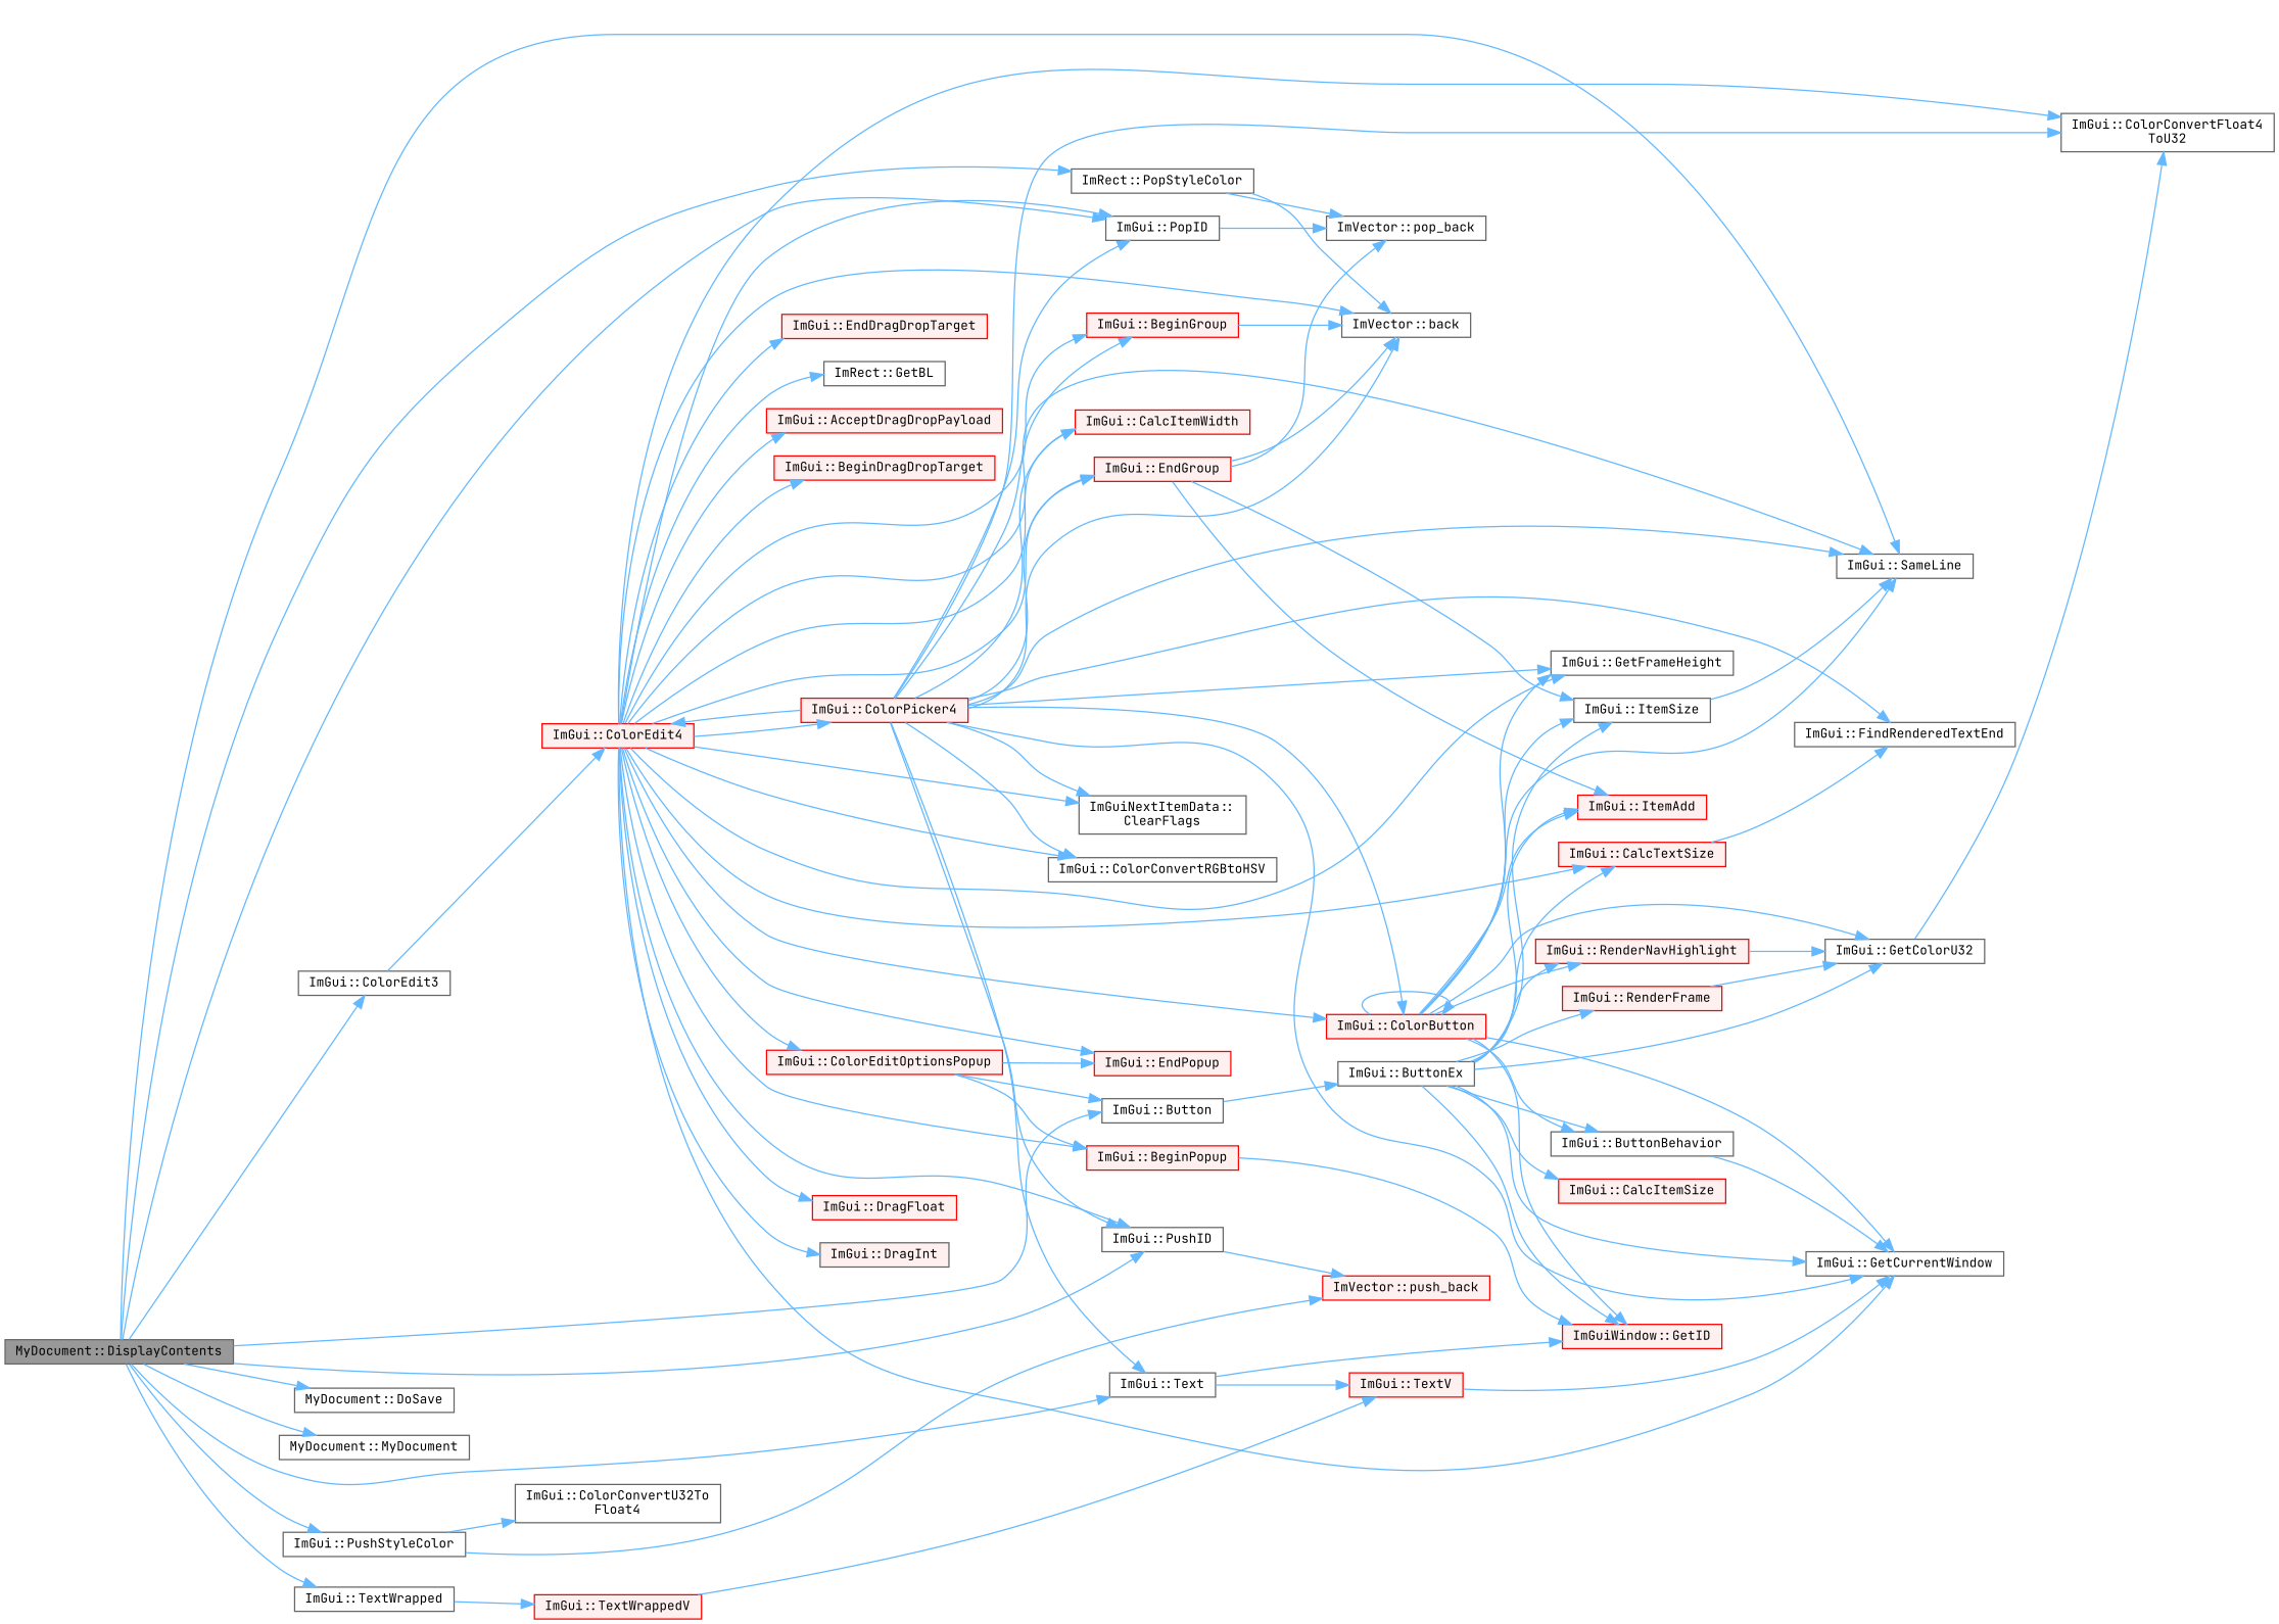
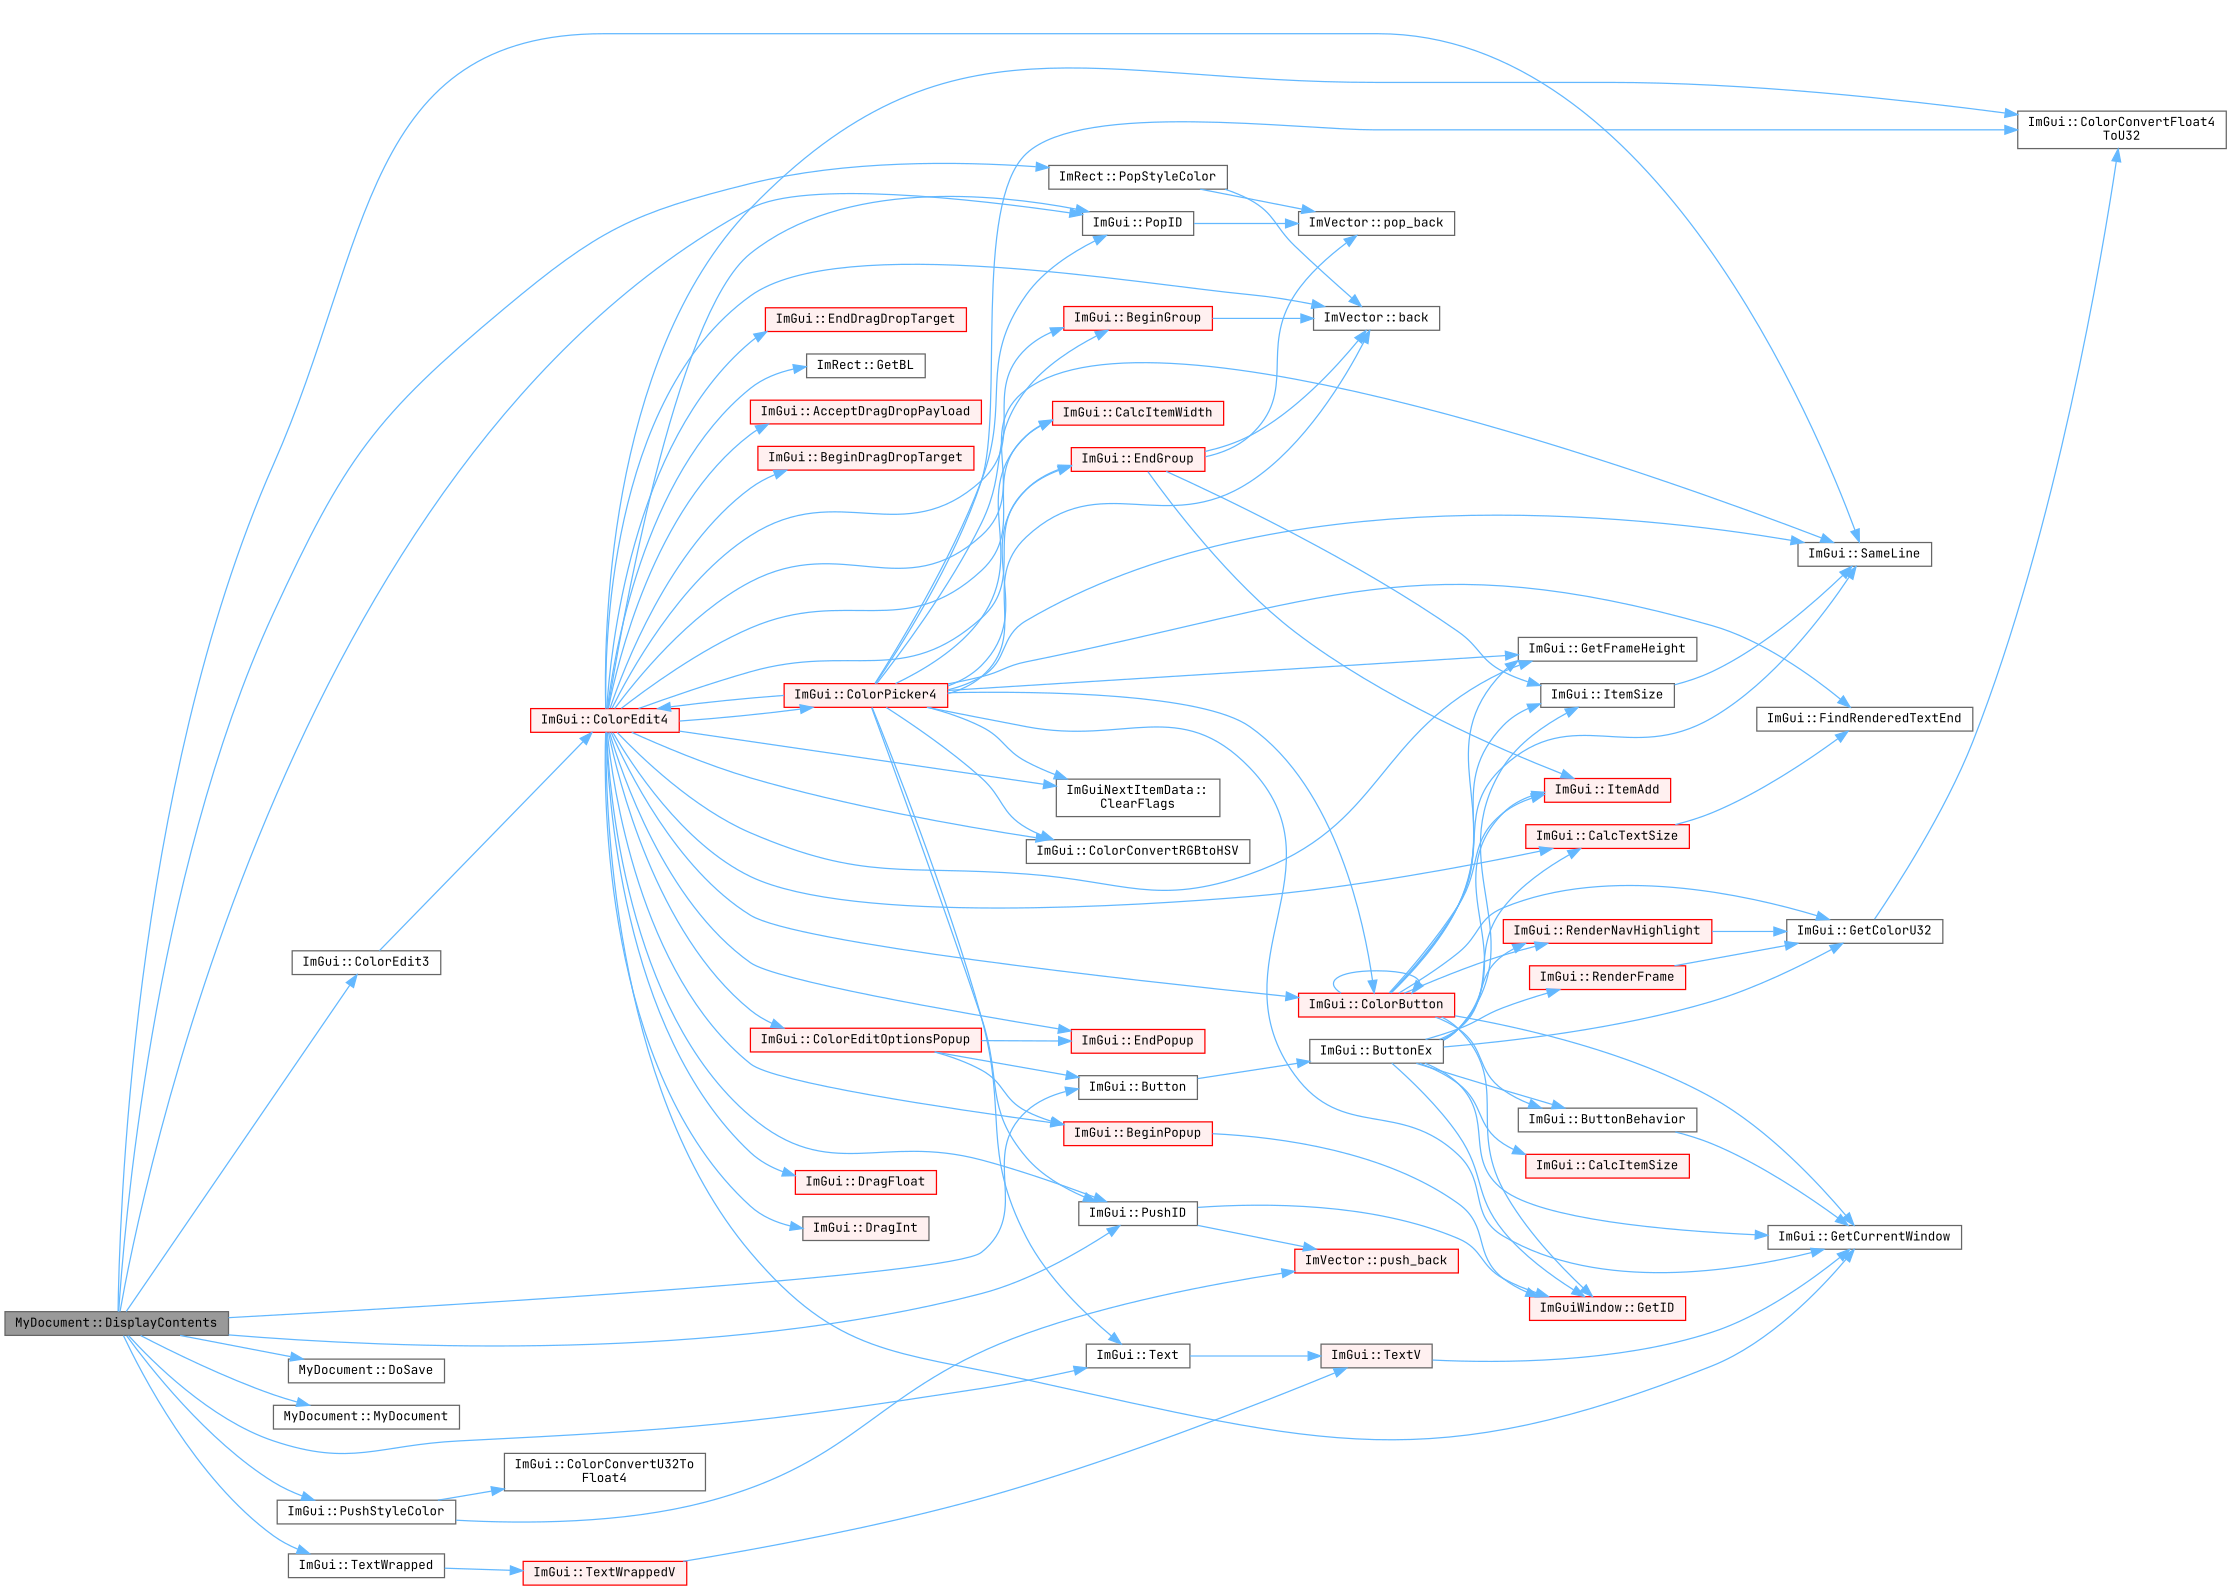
  digraph {
    fontname="JetBrains Mono"
    rankdir=LR
    node [color=grey40 fillcolor=white fontname="JetBrains Mono" fontsize=10 shape=box style=filled]
    edge [color=steelblue1 fontname="JetBrains Mono" fontsize=10 labelfontname=Helvetica labelfontsize=10 style=solid]
    n1 [color=gray40 fillcolor=grey60 fontcolor=black height=0.2 label="MyDocument::DisplayContents" width=0.4]
    n2 [height=0.2 label="ImGui::Button" width=0.4]
    n3 [height=0.2 label="ImGui::SameLine" width=0.4]
    n4 [height=0.2 label="ImGui::ColorEdit3" width=0.4]
    n5 [height=0.2 label="ImGui::PopID" width=0.4]
    n6 [height=0.2 label="ImGui::PushID" width=0.4]
    n7 [height=0.2 label="ImGui::Text" width=0.4]
    n8 [height=0.2 label="MyDocument::DoSave" width=0.4]
    n9 [height=0.2 label="MyDocument::MyDocument" width=0.4]
    n10 [height=0.2 label="ImRect::PopStyleColor" width=0.4]
    n11 [height=0.2 label="ImGui::PushStyleColor" width=0.4]
    n12 [height=0.2 label="ImGui::TextWrapped" width=0.4]
    n13 [height=0.2 label="ImGui::ButtonEx" width=0.4]
    n14 [color=red fillcolor="#FFF0F0" height=0.2 label="ImGui::ColorEdit4" width=0.4]
    n15 [height=0.2 label="ImVector::pop_back" width=0.4]
    n16 [color=red fillcolor="#FFF0F0" height=0.2 label="ImGuiWindow::GetID" width=0.4]
    n17 [color=red fillcolor="#FFF0F0" height=0.2 label="ImVector::push_back" width=0.4]
-   n18 [color=red fillcolor="#FFF0F0" height=0.2 label="ImGui::TextV" width=0.4]
+   n18 [fillcolor="#FFF0F0" height=0.2 label="ImGui::TextV" width=0.4]
    n19 [height=0.2 label="ImVector::back" width=0.4]
    n20 [height=0.2 label="ImGui::ColorConvertU32To\lFloat4" width=0.4]
    n21 [color=red fillcolor="#FFF0F0" height=0.2 label="ImGui::TextWrappedV" width=0.4]
    n22 [height=0.2 label="ImGui::ButtonBehavior" width=0.4]
    n23 [height=0.2 label="ImGui::GetCurrentWindow" width=0.4]
    n24 [color=red fillcolor="#FFF0F0" height=0.2 label="ImGui::CalcItemSize" width=0.4]
    n25 [color=red fillcolor="#FFF0F0" height=0.2 label="ImGui::CalcTextSize" width=0.4]
    n26 [height=0.2 label="ImGui::GetColorU32" width=0.4]
    n27 [color=red fillcolor="#FFF0F0" height=0.2 label="ImGui::ItemAdd" width=0.4]
    n28 [height=0.2 label="ImGui::ItemSize" width=0.4]
    n29 [color=red fillcolor="#FFF0F0" height=0.2 label="ImGui::RenderFrame" width=0.4]
    n30 [color=red fillcolor="#FFF0F0" height=0.2 label="ImGui::RenderNavHighlight" width=0.4]
    n31 [height=0.2 label="ImGui::FindRenderedTextEnd" width=0.4]
    n32 [height=0.2 label="ImGui::ColorConvertFloat4\lToU32" width=0.4]
    n33 [color=red fillcolor="#FFF0F0" height=0.2 label="ImGui::AcceptDragDropPayload" width=0.4]
    n34 [color=red fillcolor="#FFF0F0" height=0.2 label="ImGui::BeginDragDropTarget" width=0.4]
    n35 [color=red fillcolor="#FFF0F0" height=0.2 label="ImGui::BeginGroup" width=0.4]
    n36 [color=red fillcolor="#FFF0F0" height=0.2 label="ImGui::BeginPopup" width=0.4]
    n37 [color=red fillcolor="#FFF0F0" height=0.2 label="ImGui::CalcItemWidth" width=0.4]
    n38 [height=0.2 label="ImGuiNextItemData::\lClearFlags" width=0.4]
    n39 [color=red fillcolor="#FFF0F0" height=0.2 label="ImGui::ColorButton" width=0.4]
    n40 [height=0.2 label="ImGui::GetFrameHeight" width=0.4]
    n41 [height=0.2 label="ImGui::ColorConvertRGBtoHSV" width=0.4]
    n42 [color=red fillcolor="#FFF0F0" height=0.2 label="ImGui::ColorEditOptionsPopup" width=0.4]
    n43 [color=red fillcolor="#FFF0F0" height=0.2 label="ImGui::EndPopup" width=0.4]
    n44 [color=red fillcolor="#FFF0F0" height=0.2 label="ImGui::ColorPicker4" width=0.4]
    n45 [color=red fillcolor="#FFF0F0" height=0.2 label="ImGui::EndGroup" width=0.4]
    n46 [color=red fillcolor="#FFF0F0" height=0.2 label="ImGui::DragFloat" width=0.4]
    n47 [fillcolor="#FFF0F0" height=0.2 label="ImGui::DragInt" width=0.4]
    n48 [color=red fillcolor="#FFF0F0" height=0.2 label="ImGui::EndDragDropTarget" width=0.4]
    n49 [height=0.2 label="ImRect::GetBL" width=0.4]
    n1 -> n2
    n1 -> n3
    n1 -> n4
    n1 -> n5
    n1 -> n6
    n1 -> n7
    n1 -> n8
    n1 -> n9
    n1 -> n10
    n1 -> n11
    n1 -> n12
    n2 -> n13
    n4 -> n14
    n5 -> n15
-   n7 -> n16
+   n6 -> n16
    n6 -> n17
    n7 -> n18
    n10 -> n15
    n10 -> n19
    n11 -> n17
    n11 -> n20
    n12 -> n21
    n13 -> n16
    n13 -> n22
    n13 -> n23
    n13 -> n24
    n13 -> n25
    n13 -> n26
    n13 -> n27
    n13 -> n28
    n13 -> n29
    n13 -> n30
    n14 -> n3
    n14 -> n5
    n14 -> n6
    n14 -> n19
    n14 -> n23
    n14 -> n25
    n14 -> n32
    n14 -> n33
    n14 -> n34
    n14 -> n35
    n14 -> n36
    n14 -> n37
    n14 -> n38
    n14 -> n39
    n14 -> n40
    n14 -> n41
    n14 -> n42
    n14 -> n43
    n14 -> n44
    n14 -> n45
    n14 -> n46
    n14 -> n47
    n14 -> n48
    n14 -> n49
    n18 -> n23
    n21 -> n18
    n22 -> n23
    n25 -> n31
    n26 -> n32
    n28 -> n3
    n29 -> n26
    n30 -> n26
    n35 -> n19
    n36 -> n16
    n39 -> n3
    n39 -> n16
    n39 -> n22
    n39 -> n23
    n39 -> n26
    n39 -> n27
    n39 -> n28
    n39 -> n30
    n39 -> n39
    n39 -> n40
    n42 -> n2
    n42 -> n36
    n42 -> n43
    n44 -> n3
    n44 -> n5
    n44 -> n6
    n44 -> n7
    n44 -> n14
    n44 -> n19
    n44 -> n23
    n44 -> n31
    n44 -> n32
    n44 -> n35
    n44 -> n37
    n44 -> n38
    n44 -> n39
    n44 -> n40
    n44 -> n41
    n44 -> n45
    n45 -> n15
    n45 -> n19
    n45 -> n27
    n45 -> n28
  }
